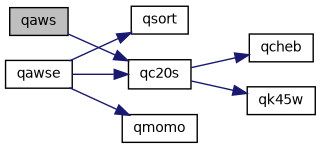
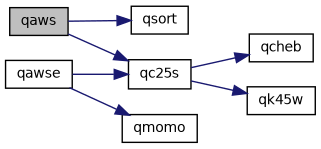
  digraph {
    rankdir=LR
    node [color=black fillcolor=white fontname=Helvetica fontsize=10 shape=record style=filled]
    edge [color=midnightblue fontname=Helvetica fontsize=10 labelfontname=Helvetica labelfontsize=10 style=solid]
    n1 [fillcolor=grey75 fontcolor=black height=0.2 label=qaws width=0.4]
-   n2 [height=0.2 label=qc20s width=0.4]
+   n2 [height=0.2 label=qc25s width=0.4]
    n3 [height=0.2 label=qawse width=0.4]
    n4 [height=0.2 label=qmomo width=0.4]
    n5 [height=0.2 label=qsort width=0.4]
    n6 [height=0.2 label=qcheb width=0.4]
    n7 [height=0.2 label=qk45w width=0.4]
    n1 -> n2
    n2 -> n6
    n2 -> n7
    n3 -> n2
    n3 -> n4
-   n3 -> n5
+   n1 -> n5
  }
